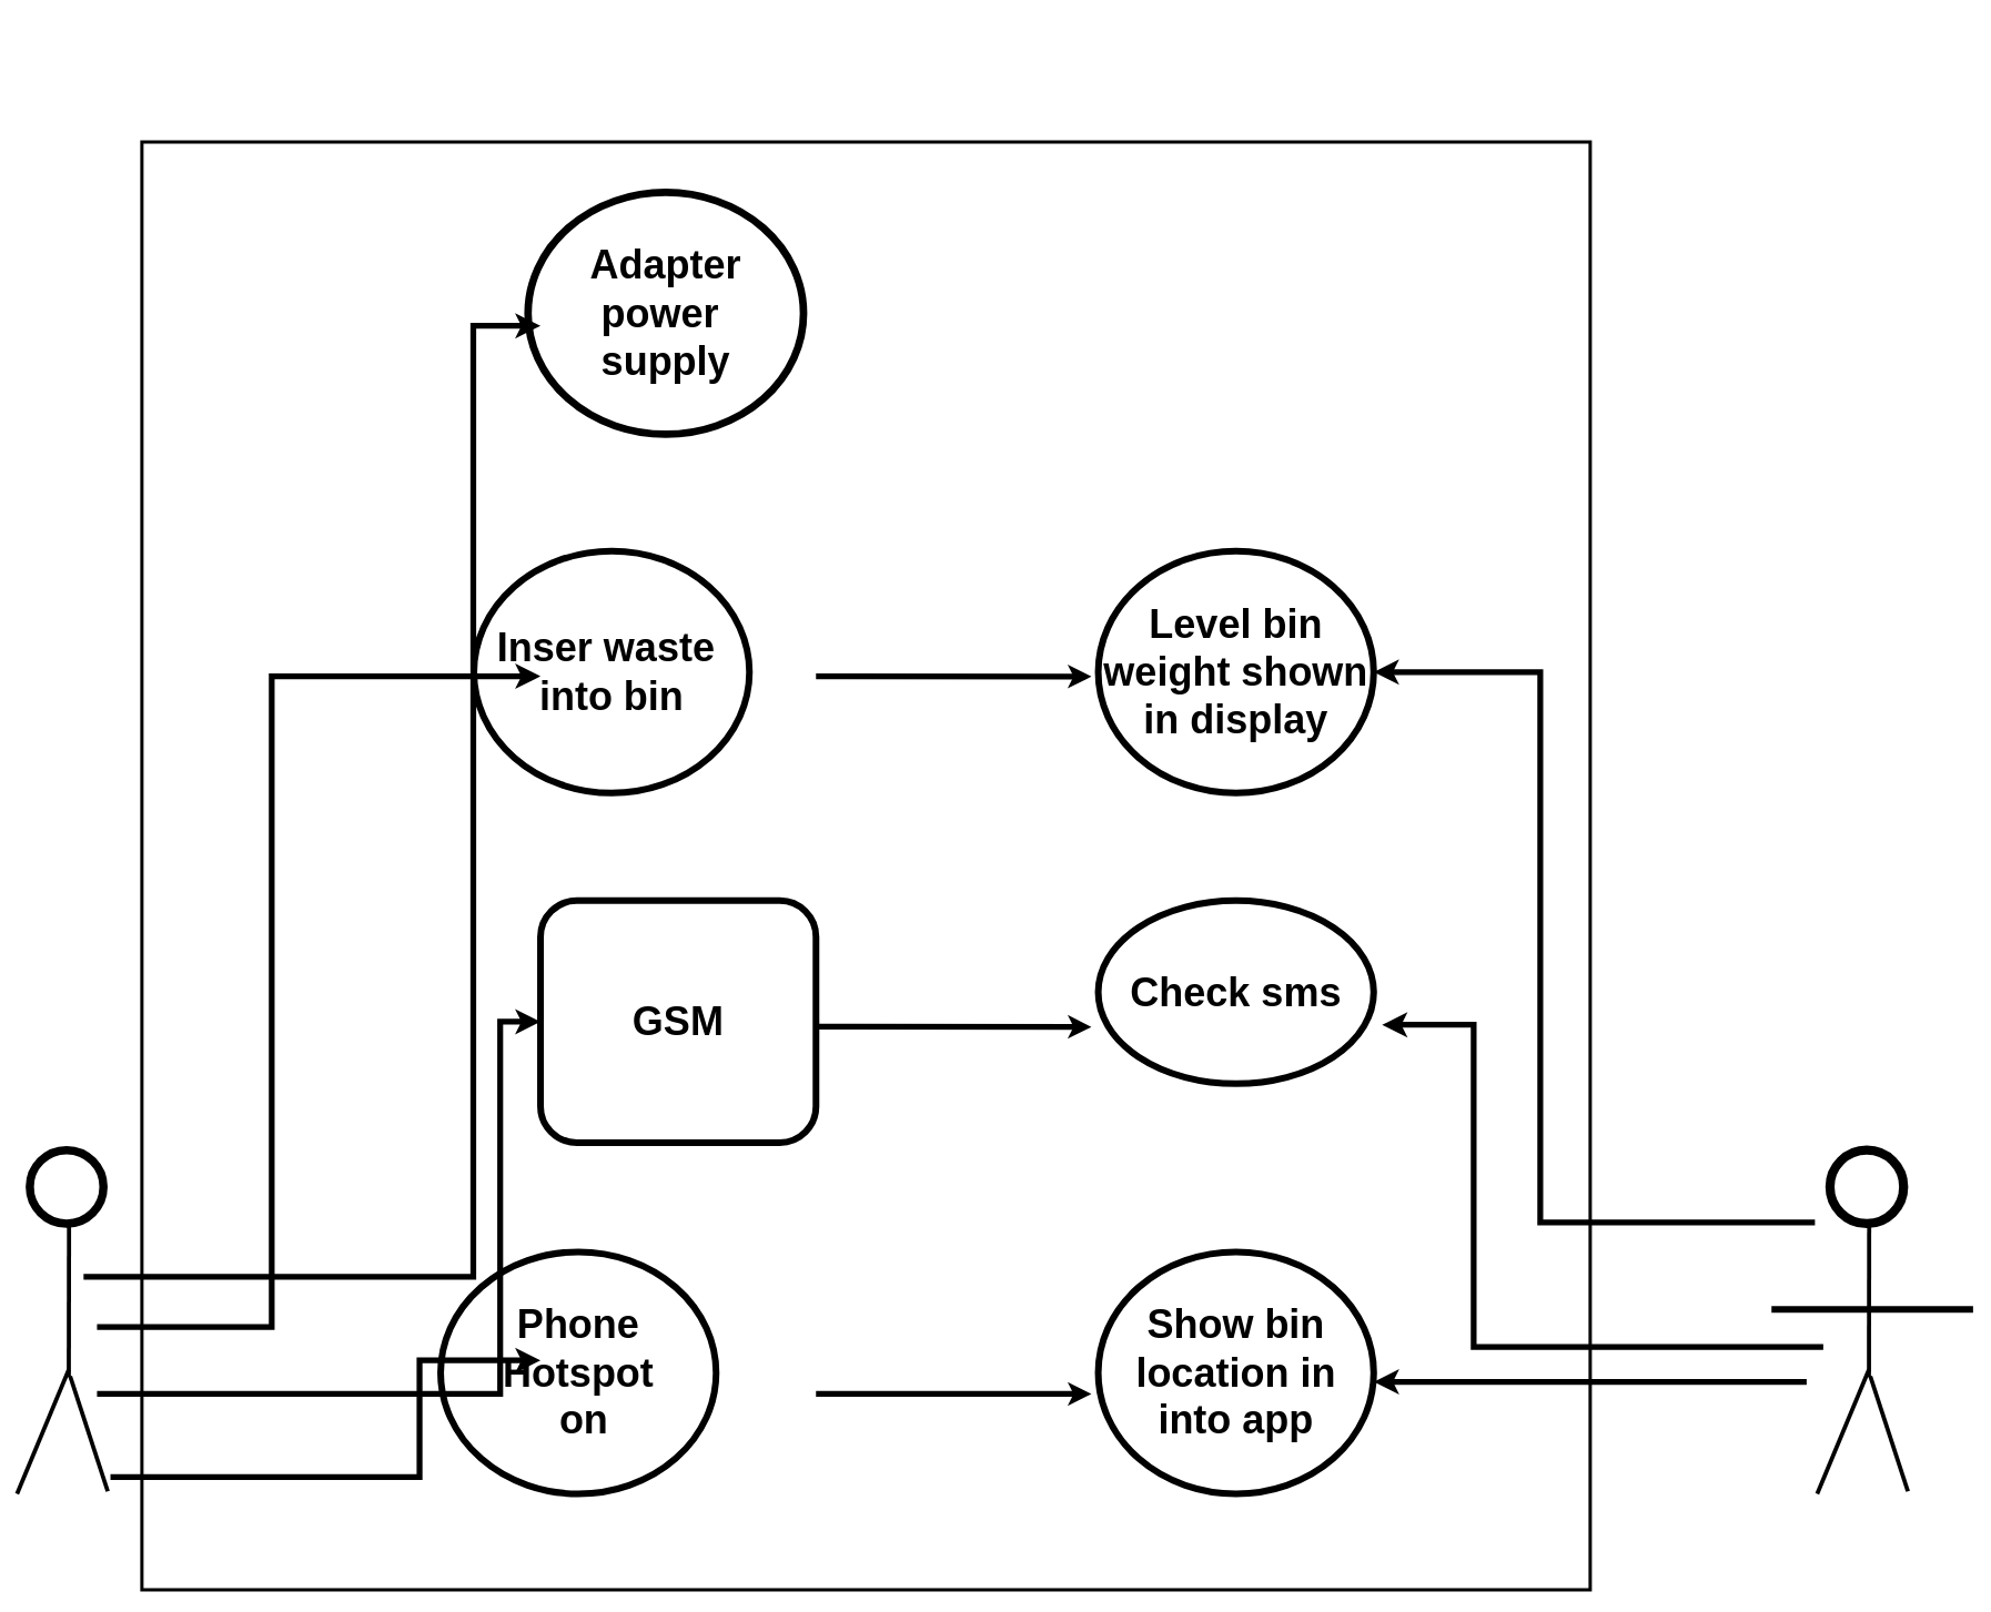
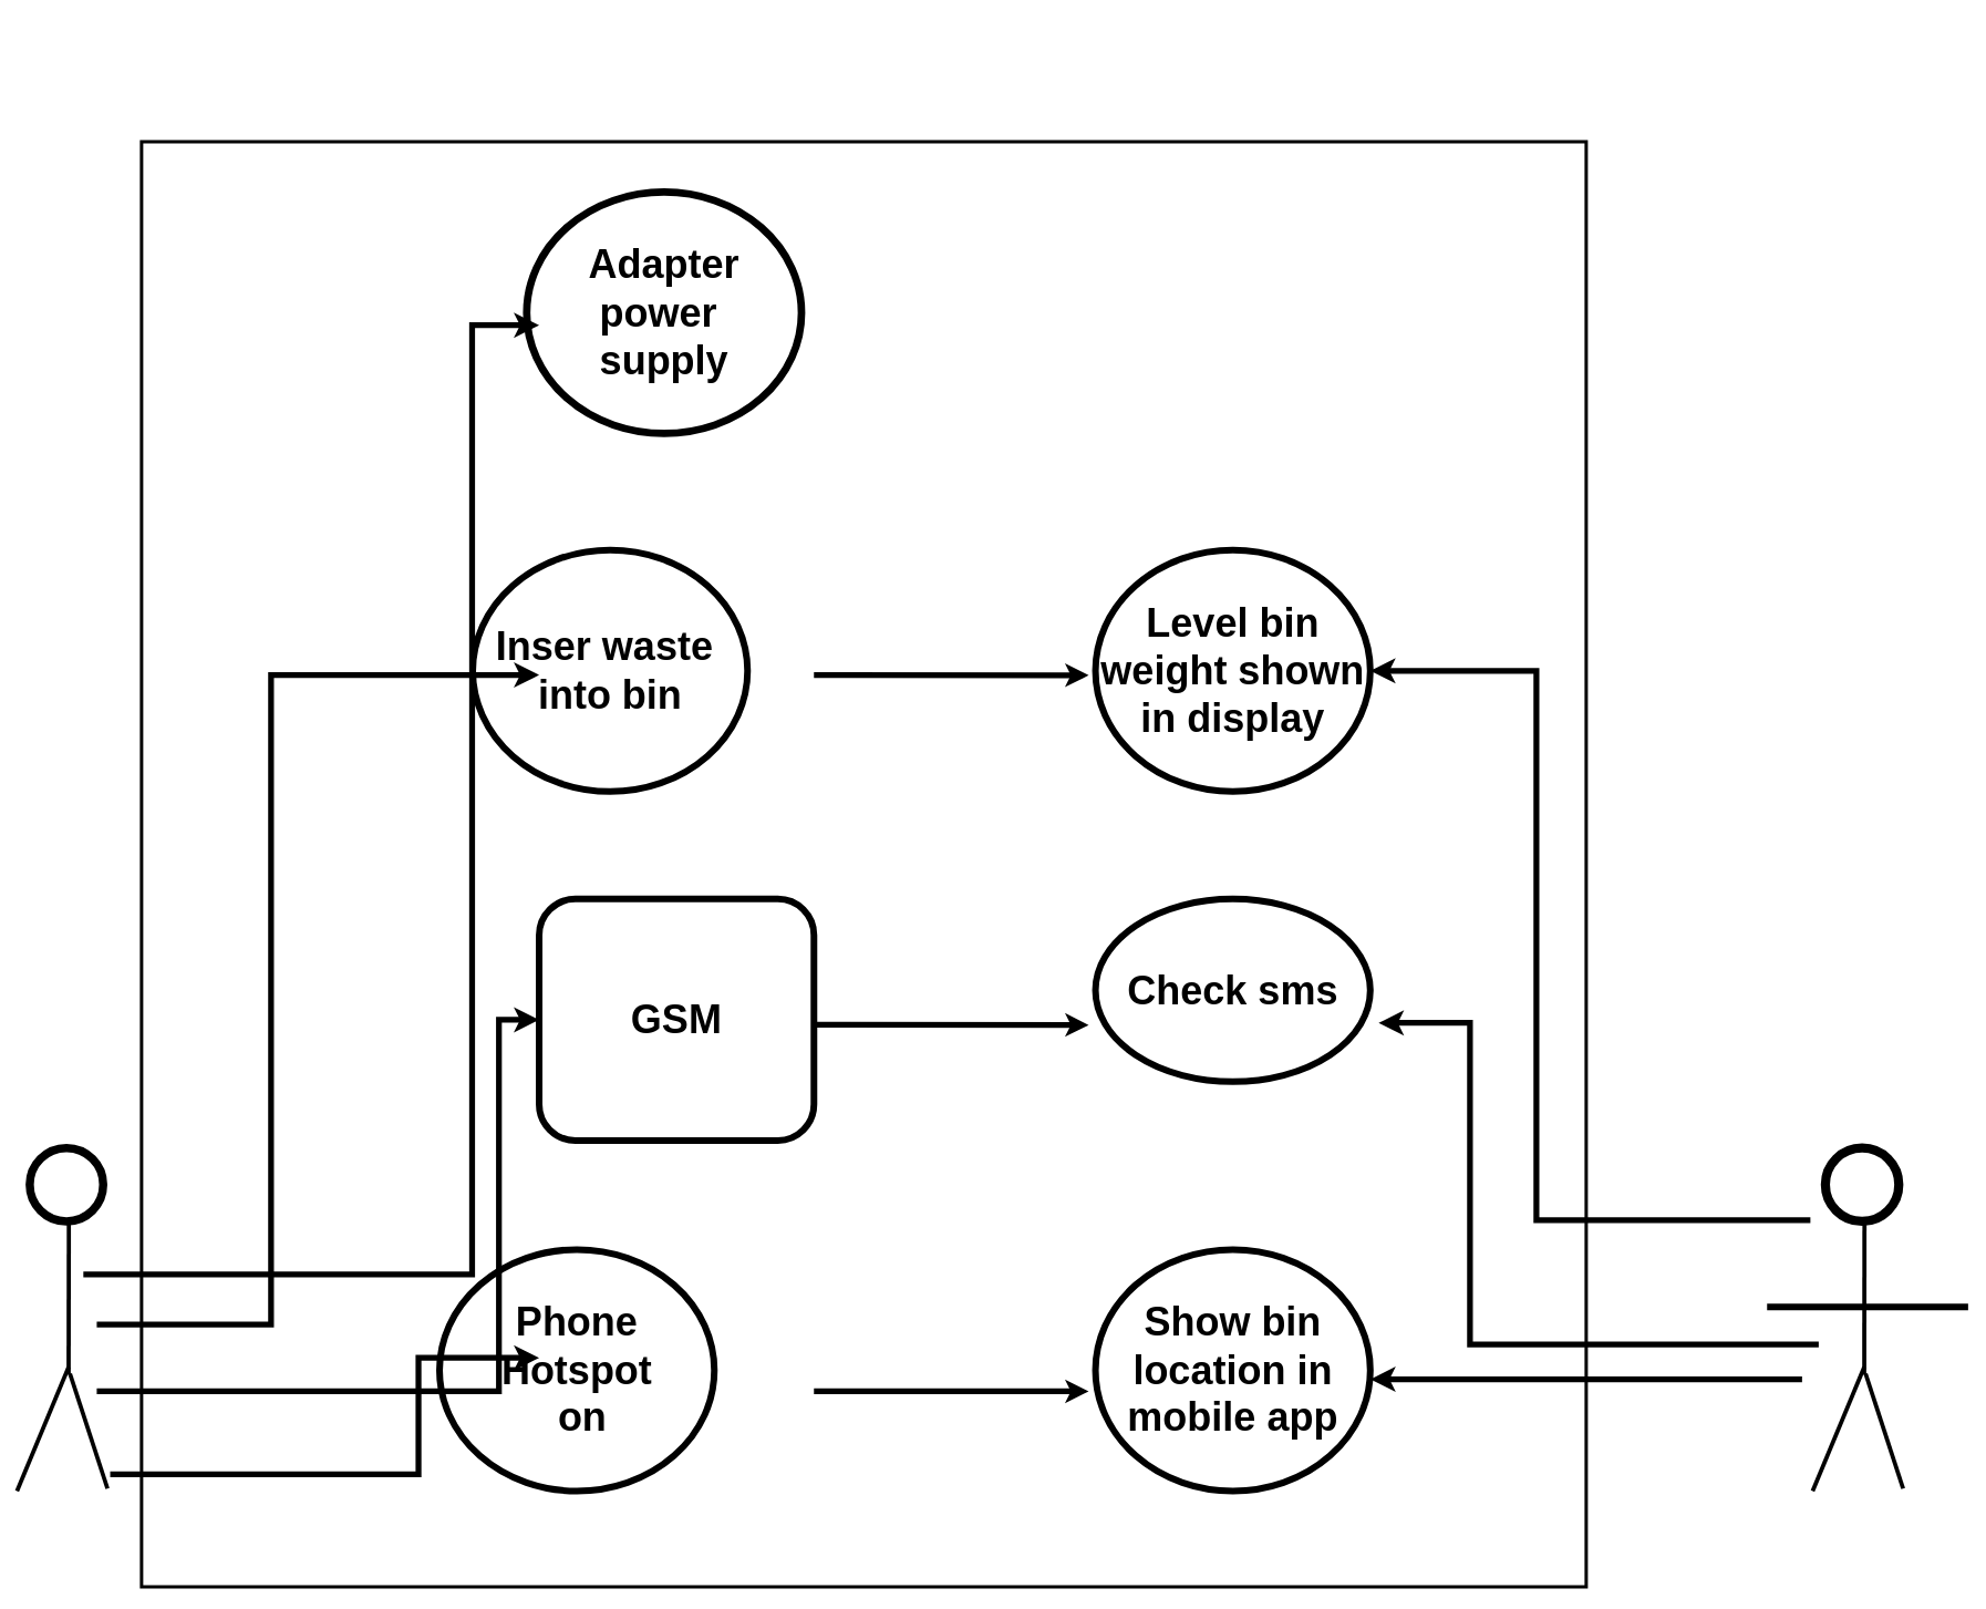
  <mxCell id="0" />
  <mxCell id="1" parent="0" />
  <mxCell id="2" value="" style="group" parent="1" vertex="1" connectable="0"><mxGeometry x="20" y="20" width="2350" height="1895" as="geometry" /></mxCell>
  <mxCell id="3" value="" style="endArrow=none;html=1;rounded=0;strokeWidth=8;" parent="2" edge="1"><mxGeometry width="50" height="50" relative="1" as="geometry"><mxPoint x="1057.54" y="1383.651" as="sourcePoint" /><mxPoint x="815.356" y="1383.651" as="targetPoint" /></mxGeometry></mxCell>
  <mxCell id="4" value="" style="group" parent="2" vertex="1" connectable="0"><mxGeometry width="2350" height="1895" as="geometry" /></mxCell>
  <mxCell id="5" value="" style="endArrow=none;html=1;rounded=0;strokeWidth=5;" parent="4" edge="1"><mxGeometry width="50" height="50" relative="1" as="geometry"><mxPoint y="1774.683" as="sourcePoint" /><mxPoint x="62.161" y="1625.288" as="targetPoint" /></mxGeometry></mxCell>
  <mxCell id="6" value="&#10;&#10;&#10;" style="whiteSpace=wrap;html=1;aspect=fixed;strokeColor=default;strokeWidth=4;" parent="4" vertex="1"><mxGeometry x="150" y="150" width="1740" height="1740" as="geometry" /></mxCell>
  <mxCell id="7" value="&lt;h1&gt;&lt;font data-sider-select-id=&quot;3a3256c4-1e5e-4c9f-ac5f-31eed9605bc9&quot; style=&quot;font-size: 48px;&quot;&gt;&lt;b data-sider-select-id=&quot;4f8dde48-e852-46db-a27f-fb64a934c4ee&quot;&gt;Adapter power&amp;nbsp;&lt;br&gt;&lt;/b&gt;&lt;/font&gt;&lt;font data-sider-select-id=&quot;3a3256c4-1e5e-4c9f-ac5f-31eed9605bc9&quot; style=&quot;font-size: 48px;&quot;&gt;&lt;b&gt;supply&lt;/b&gt;&lt;/font&gt;&lt;/h1&gt;" style="ellipse;whiteSpace=wrap;html=1;strokeWidth=9;strokeColor=default;" parent="4" vertex="1"><mxGeometry x="613.873" y="210.556" width="330.986" height="290.767" as="geometry" /></mxCell>
  <mxCell id="8" value="&lt;h1&gt;&lt;font style=&quot;font-size: 48px;&quot; data-sider-select-id=&quot;e3fa2b77-8d7b-4fe2-9dae-da57f92449dd&quot;&gt;Inser waste&amp;nbsp;&lt;br&gt;&lt;/font&gt;&lt;font style=&quot;font-size: 48px;&quot; data-sider-select-id=&quot;e3fa2b77-8d7b-4fe2-9dae-da57f92449dd&quot;&gt;into bin&lt;/font&gt;&lt;/h1&gt;" style="ellipse;whiteSpace=wrap;html=1;strokeWidth=8;" parent="4" vertex="1"><mxGeometry x="548.873" y="641.693" width="330.986" height="290.767" as="geometry" /></mxCell>
  <mxCell id="9" value="&lt;h1&gt;&lt;font data-sider-select-id=&quot;1b2ba29e-fede-4e6f-997c-19d80bc5958a&quot; style=&quot;font-size: 48px;&quot;&gt;&lt;b data-sider-select-id=&quot;2bef9d7f-f579-45ed-a8ca-e6385d0f2fd5&quot;&gt;GSM&lt;/b&gt;&lt;/font&gt;&lt;/h1&gt;" style="whiteSpace=wrap;html=1;strokeWidth=8;spacing=2;rounded=1;" parent="4" vertex="1"><mxGeometry x="628.873" y="1061.802" width="330.986" height="290.767" as="geometry" /></mxCell>
  <mxCell id="10" value="&lt;h1&gt;&lt;font data-sider-select-id=&quot;17535185-4a15-47c0-8a27-bb74b9c987cc&quot; style=&quot;font-size: 48px;&quot;&gt;&lt;b data-sider-select-id=&quot;7fee2bc0-9ede-4cf1-9394-f85fa51da24c&quot;&gt;Phone Hotspot&lt;br&gt;&lt;/b&gt;&lt;/font&gt;&lt;font data-sider-select-id=&quot;17535185-4a15-47c0-8a27-bb74b9c987cc&quot; style=&quot;font-size: 48px;&quot;&gt;&lt;b&gt;&amp;nbsp;on&lt;/b&gt;&lt;/font&gt;&lt;/h1&gt;" style="ellipse;whiteSpace=wrap;html=1;strokeWidth=8;" parent="4" vertex="1"><mxGeometry x="508.873" y="1483.915" width="330.986" height="290.767" as="geometry" /></mxCell>
  <mxCell id="11" value="&lt;h1&gt;&lt;font data-sider-select-id=&quot;9c9130cc-8d04-4c89-a1ba-fefee6181f36&quot; style=&quot;font-size: 48px;&quot;&gt;&lt;b data-sider-select-id=&quot;0c1db894-1953-465e-bfb3-bc6c1b70de5e&quot;&gt;Level bin weight shown in display&lt;/b&gt;&lt;/font&gt;&lt;/h1&gt;" style="ellipse;whiteSpace=wrap;html=1;strokeWidth=8;" parent="4" vertex="1"><mxGeometry x="1298.918" y="641.693" width="330.986" height="290.767" as="geometry" /></mxCell>
  <mxCell id="12" value="&lt;h1&gt;&lt;font style=&quot;font-size: 48px;&quot; data-sider-select-id=&quot;53ba0940-ddb5-469c-b89c-794147d1a5e3&quot;&gt;&lt;b data-sider-select-id=&quot;b12d743c-02d1-451d-a20c-d4cc5fdc77ca&quot;&gt;Check sms&lt;/b&gt;&lt;/font&gt;&lt;/h1&gt;" style="ellipse;whiteSpace=wrap;html=1;align=center;strokeWidth=8;" parent="4" vertex="1"><mxGeometry x="1298.918" y="1061.802" width="330.986" height="220" as="geometry" /></mxCell>
- <mxCell id="13" value="&lt;h1&gt;&lt;font data-sider-select-id=&quot;cc68ada2-2f77-4b4b-8e2f-c37e4d089d9c&quot; style=&quot;font-size: 48px;&quot;&gt;&lt;b data-sider-select-id=&quot;192c6a33-460d-4fe2-b307-69a5dc8f9e43&quot;&gt;Show bin location in into app&lt;/b&gt;&lt;/font&gt;&lt;/h1&gt;" style="ellipse;whiteSpace=wrap;html=1;align=center;strokeWidth=8;" parent="4" vertex="1"><mxGeometry x="1298.918" y="1483.915" width="330.986" height="290.767" as="geometry" /></mxCell>
+ <mxCell id="13" value="&lt;h1&gt;&lt;font data-sider-select-id=&quot;cc68ada2-2f77-4b4b-8e2f-c37e4d089d9c&quot; style=&quot;font-size: 48px;&quot;&gt;&lt;b data-sider-select-id=&quot;192c6a33-460d-4fe2-b307-69a5dc8f9e43&quot;&gt;Show bin location in mobile app&lt;/b&gt;&lt;/font&gt;&lt;/h1&gt;" style="ellipse;whiteSpace=wrap;html=1;align=center;strokeWidth=8;" parent="4" vertex="1"><mxGeometry x="1298.918" y="1483.915" width="330.986" height="290.767" as="geometry" /></mxCell>
  <mxCell id="14" value="" style="endArrow=classic;html=1;rounded=0;exitX=0.381;exitY=0.464;exitDx=0;exitDy=0;exitPerimeter=0;spacingRight=0;spacingBottom=5;labelBorderColor=default;spacing=6;strokeWidth=7;" parent="4" edge="1"><mxGeometry width="50" height="50" relative="1" as="geometry"><mxPoint x="959.859" y="792.09" as="sourcePoint" /><mxPoint x="1290.772" y="792.381" as="targetPoint" /></mxGeometry></mxCell>
  <mxCell id="15" value="" style="endArrow=classic;html=1;rounded=0;exitX=0.381;exitY=0.464;exitDx=0;exitDy=0;exitPerimeter=0;spacingRight=0;spacingBottom=5;labelBorderColor=default;spacing=6;strokeWidth=7;" parent="4" edge="1"><mxGeometry width="50" height="50" relative="1" as="geometry"><mxPoint x="959.859" y="1213.201" as="sourcePoint" /><mxPoint x="1290.772" y="1213.492" as="targetPoint" /></mxGeometry></mxCell>
  <mxCell id="16" value="" style="endArrow=classic;html=1;rounded=0;exitX=0.381;exitY=0.464;exitDx=0;exitDy=0;exitPerimeter=0;spacingRight=0;spacingBottom=5;labelBorderColor=default;spacing=6;strokeWidth=7;" parent="4" edge="1"><mxGeometry width="50" height="50" relative="1" as="geometry"><mxPoint x="959.859" y="1654.365" as="sourcePoint" /><mxPoint x="1290.772" y="1654.656" as="targetPoint" /></mxGeometry></mxCell>
  <mxCell id="17" value="" style="ellipse;whiteSpace=wrap;html=1;aspect=fixed;strokeWidth=10;" parent="4" vertex="1"><mxGeometry x="15.338" y="1361.519" width="88.47" height="88.47" as="geometry" /></mxCell>
  <mxCell id="18" value="" style="endArrow=none;html=1;rounded=0;endSize=13;strokeWidth=5;" parent="4" edge="1"><mxGeometry width="50" height="50" relative="1" as="geometry"><mxPoint x="62.161" y="1634.312" as="sourcePoint" /><mxPoint x="62.427" y="1453.836" as="targetPoint" /></mxGeometry></mxCell>
  <mxCell id="19" value="" style="endArrow=none;html=1;rounded=0;strokeWidth=5;" parent="4" edge="1"><mxGeometry width="50" height="50" relative="1" as="geometry"><mxPoint x="108.983" y="1771.675" as="sourcePoint" /><mxPoint x="63.775" y="1633.31" as="targetPoint" /></mxGeometry></mxCell>
  <mxCell id="20" value="" style="ellipse;whiteSpace=wrap;html=1;aspect=fixed;strokeWidth=11;" parent="4" vertex="1"><mxGeometry x="2178.049" y="1361.519" width="88.47" height="88.47" as="geometry" /></mxCell>
  <mxCell id="21" value="" style="endArrow=none;html=1;rounded=0;endSize=13;strokeWidth=5;" parent="4" edge="1"><mxGeometry width="50" height="50" relative="1" as="geometry"><mxPoint x="2224.871" y="1634.312" as="sourcePoint" /><mxPoint x="2225.138" y="1453.836" as="targetPoint" /></mxGeometry></mxCell>
  <mxCell id="22" value="" style="endArrow=none;html=1;rounded=0;strokeWidth=5;" parent="4" edge="1"><mxGeometry width="50" height="50" relative="1" as="geometry"><mxPoint x="2162.71" y="1774.683" as="sourcePoint" /><mxPoint x="2224.871" y="1625.288" as="targetPoint" /></mxGeometry></mxCell>
  <mxCell id="23" value="" style="endArrow=none;html=1;rounded=0;strokeWidth=5;" parent="4" edge="1"><mxGeometry width="50" height="50" relative="1" as="geometry"><mxPoint x="2271.694" y="1771.675" as="sourcePoint" /><mxPoint x="2226.486" y="1633.31" as="targetPoint" /></mxGeometry></mxCell>
  <mxCell id="24" value="" style="endArrow=none;html=1;rounded=0;strokeWidth=8;" parent="4" edge="1"><mxGeometry width="50" height="50" relative="1" as="geometry"><mxPoint x="2350" y="1553.098" as="sourcePoint" /><mxPoint x="2107.815" y="1553.098" as="targetPoint" /></mxGeometry></mxCell>
  <mxCell id="25" value="" style="edgeStyle=elbowEdgeStyle;endArrow=classic;html=1;rounded=0;endSize=8;startSize=8;sourcePerimeterSpacing=0;targetPerimeterSpacing=0;strokeWidth=7;" parent="4" edge="1"><mxGeometry width="100" relative="1" as="geometry"><mxPoint x="96.067" y="1574.153" as="sourcePoint" /><mxPoint x="628.873" y="792.09" as="targetPoint" /><Array as="points"><mxPoint x="305.96" y="1193.148" /><mxPoint x="418.98" y="491.296" /></Array></mxGeometry></mxCell>
  <mxCell id="26" value="" style="edgeStyle=elbowEdgeStyle;endArrow=classic;html=1;rounded=0;endSize=8;startSize=8;sourcePerimeterSpacing=0;targetPerimeterSpacing=0;strokeWidth=7;" parent="4" edge="1"><mxGeometry width="100" relative="1" as="geometry"><mxPoint x="79.921" y="1513.995" as="sourcePoint" /><mxPoint x="628.873" y="370.979" as="targetPoint" /><Array as="points"><mxPoint x="548.145" y="370.979" /><mxPoint x="515.854" y="451.19" /></Array></mxGeometry></mxCell>
  <mxCell id="27" value="" style="edgeStyle=elbowEdgeStyle;endArrow=classic;html=1;rounded=0;endSize=8;startSize=8;sourcePerimeterSpacing=0;targetPerimeterSpacing=0;strokeWidth=7;entryX=0;entryY=0.5;entryDx=0;entryDy=0;" parent="4" target="9" edge="1"><mxGeometry width="100" relative="1" as="geometry"><mxPoint x="96.067" y="1654.365" as="sourcePoint" /><mxPoint x="645.019" y="391.032" as="targetPoint" /><Array as="points"><mxPoint x="580.436" y="1453.836" /><mxPoint x="531.999" y="471.243" /></Array></mxGeometry></mxCell>
  <mxCell id="28" value="" style="edgeStyle=elbowEdgeStyle;endArrow=classic;html=1;rounded=0;endSize=8;startSize=8;sourcePerimeterSpacing=0;targetPerimeterSpacing=0;strokeWidth=7;" parent="4" edge="1"><mxGeometry width="100" relative="1" as="geometry"><mxPoint x="112.212" y="1754.63" as="sourcePoint" /><mxPoint x="628.873" y="1614.259" as="targetPoint" /><Array as="points"><mxPoint x="483.562" y="1714.524" /><mxPoint x="548.145" y="491.296" /></Array></mxGeometry></mxCell>
  <mxCell id="29" value="" style="edgeStyle=elbowEdgeStyle;endArrow=classic;html=1;rounded=0;endSize=8;startSize=8;sourcePerimeterSpacing=0;targetPerimeterSpacing=0;strokeWidth=7;" edge="1" parent="4" target="11"><mxGeometry width="100" relative="1" as="geometry"><mxPoint x="2160" y="1448.419" as="sourcePoint" /><mxPoint x="2492.893" y="666.673" as="targetPoint" /><Array as="points"><mxPoint x="1830" y="1123.301" /><mxPoint x="2283.0" y="365.879" /></Array></mxGeometry></mxCell>
  <mxCell id="30" value="" style="edgeStyle=elbowEdgeStyle;endArrow=classic;html=1;rounded=0;endSize=8;startSize=8;sourcePerimeterSpacing=0;targetPerimeterSpacing=0;strokeWidth=7;" edge="1" parent="4"><mxGeometry width="100" relative="1" as="geometry"><mxPoint x="2170" y="1598.193" as="sourcePoint" /><mxPoint x="1640" y="1210.973" as="targetPoint" /><Array as="points"><mxPoint x="1750" y="1424.675" /><mxPoint x="2293.0" y="789.629" /></Array></mxGeometry></mxCell>
  <mxCell id="31" value="" style="edgeStyle=elbowEdgeStyle;endArrow=classic;html=1;rounded=0;endSize=8;startSize=8;sourcePerimeterSpacing=0;targetPerimeterSpacing=0;strokeWidth=7;" edge="1" parent="1"><mxGeometry width="100" relative="1" as="geometry"><mxPoint x="2170" y="1660" as="sourcePoint" /><mxPoint x="1650" y="1660.003" as="targetPoint" /><Array as="points"><mxPoint x="1760" y="1873.705" /><mxPoint x="2303" y="1238.659" /></Array></mxGeometry></mxCell>
